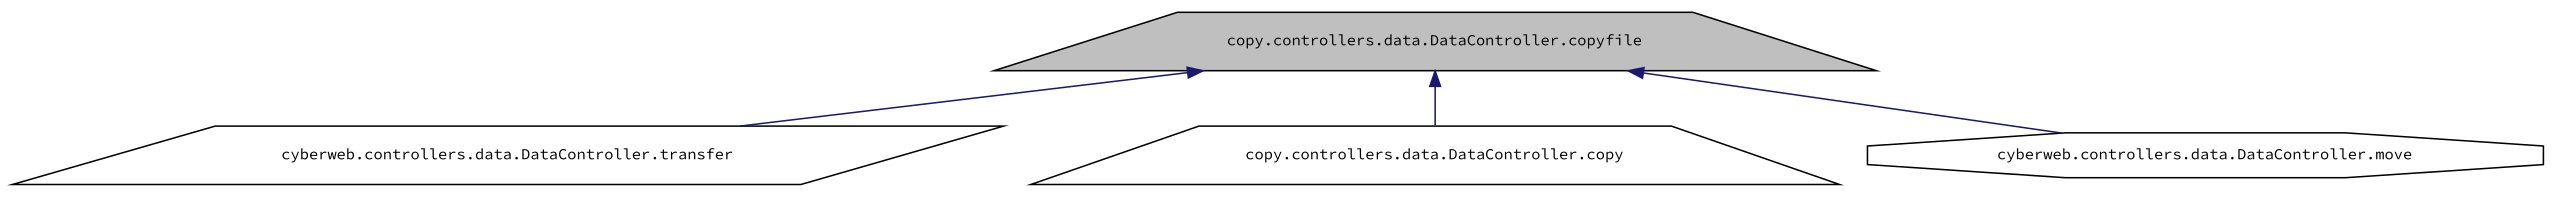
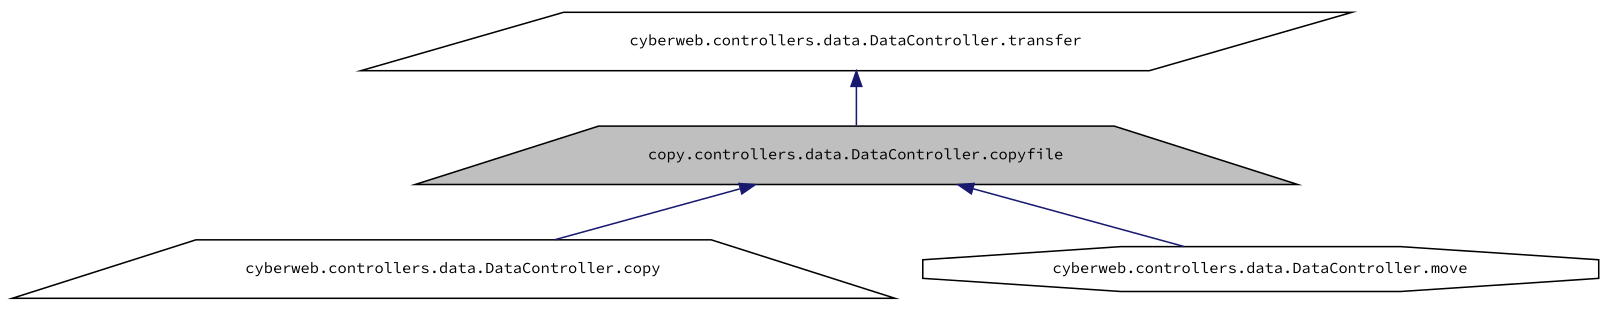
  digraph {
    fontname="Source Code Pro"
    rankdir=TB
    node [color=black fillcolor=white fontname="Source Code Pro" fontsize=10 shape=trapezium style=filled]
    edge [color=midnightblue dir=back fontname="Source Code Pro" fontsize=10 labelfontname=Helvetica labelfontsize=10 style=solid]
    n1 [fillcolor=grey75 fontcolor=black height=0.2 label="copy.controllers.data.DataController.copyfile" width=0.4]
    n2 [height=0.2 label="cyberweb.controllers.data.DataController.transfer" shape=parallelogram width=0.4]
-   n3 [height=0.2 label="copy.controllers.data.DataController.copy" width=0.4]
+   n3 [height=0.2 label="cyberweb.controllers.data.DataController.copy" width=0.4]
    n4 [height=0.2 label="cyberweb.controllers.data.DataController.move" shape=octagon width=0.4]
-   n1 -> n2
+   n2 -> n1
    n1 -> n3
    n1 -> n4
  }
